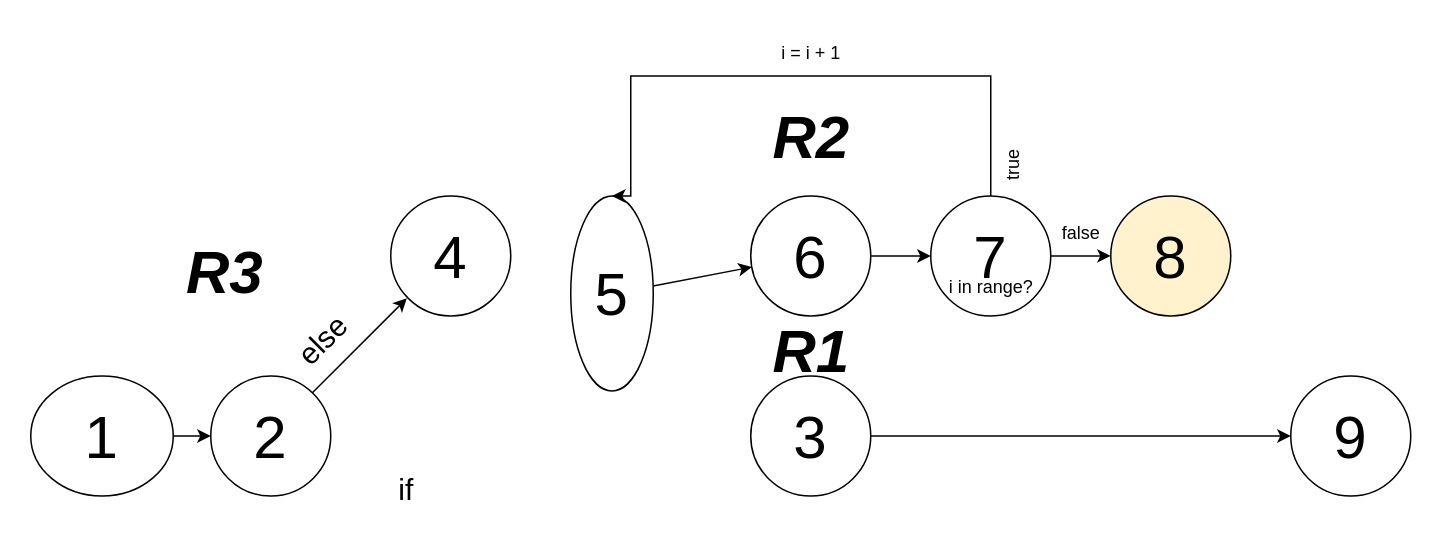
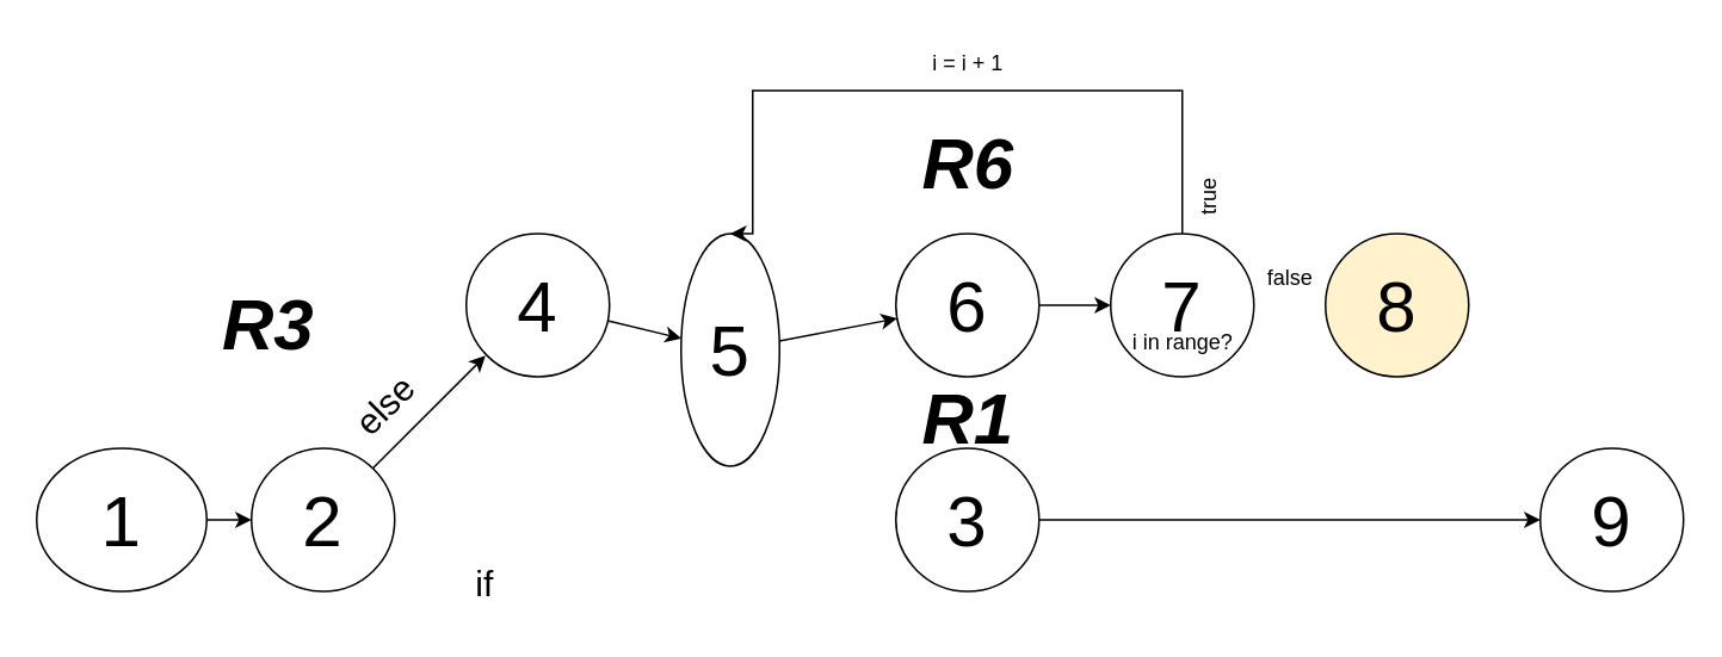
  <mxCell id="0" />
  <mxCell id="1" parent="0" />
  <mxCell id="2" value="" style="edgeStyle=orthogonalEdgeStyle;rounded=0;orthogonalLoop=1;jettySize=auto;html=1;" parent="1" source="3" target="13" edge="1"><mxGeometry relative="1" as="geometry" /></mxCell>
  <mxCell id="3" value="&lt;font style=&quot;font-size: 40px;&quot;&gt;1&lt;/font&gt;" style="ellipse;whiteSpace=wrap;html=1;aspect=fixed;flipH=1;flipV=1;verticalAlign=middle;fontSize=20;spacing=2;rounded=0;" parent="1" vertex="1"><mxGeometry x="20" y="250" width="95" height="80" as="geometry" /></mxCell>
+ <mxCell id="4" value="" style="edgeStyle=none;rounded=0;orthogonalLoop=1;jettySize=auto;html=1;fontSize=20;" parent="1" source="5" target="7" edge="1"><mxGeometry relative="1" as="geometry" /></mxCell>
  <mxCell id="5" value="&lt;span style=&quot;font-size: 40px;&quot;&gt;4&lt;/span&gt;" style="ellipse;whiteSpace=wrap;html=1;aspect=fixed;flipH=1;flipV=1;verticalAlign=middle;fontSize=20;spacing=2;rounded=0;" parent="1" vertex="1"><mxGeometry x="260" y="129.95" width="80" height="80" as="geometry" /></mxCell>
  <mxCell id="6" value="" style="edgeStyle=none;rounded=0;orthogonalLoop=1;jettySize=auto;html=1;fontSize=20;" parent="1" source="7" target="11" edge="1"><mxGeometry relative="1" as="geometry" /></mxCell>
  <mxCell id="7" value="&lt;font style=&quot;font-size: 40px;&quot;&gt;5&lt;/font&gt;" style="ellipse;whiteSpace=wrap;html=1;aspect=fixed;flipH=1;flipV=1;verticalAlign=middle;fontSize=20;spacing=2;rounded=0;" parent="1" vertex="1"><mxGeometry x="380" y="129.95" width="55" height="130" as="geometry" /></mxCell>
  <mxCell id="8" style="edgeStyle=orthogonalEdgeStyle;curved=1;orthogonalLoop=1;jettySize=auto;html=1;exitX=0.5;exitY=1;exitDx=0;exitDy=0;fontSize=20;" parent="1" source="11" edge="1"><mxGeometry relative="1" as="geometry"><mxPoint x="540" y="199.95" as="targetPoint" /></mxGeometry></mxCell>
  <mxCell id="9" style="edgeStyle=orthogonalEdgeStyle;curved=1;orthogonalLoop=1;jettySize=auto;html=1;exitX=0.5;exitY=1;exitDx=0;exitDy=0;fontSize=20;" parent="1" source="11" edge="1"><mxGeometry relative="1" as="geometry"><mxPoint x="540" y="199.95" as="targetPoint" /></mxGeometry></mxCell>
  <mxCell id="10" value="" style="edgeStyle=none;rounded=0;orthogonalLoop=1;jettySize=auto;html=1;" parent="1" source="11" target="25" edge="1"><mxGeometry relative="1" as="geometry" /></mxCell>
  <mxCell id="11" value="&lt;font style=&quot;font-size: 40px;&quot;&gt;6&lt;/font&gt;" style="ellipse;whiteSpace=wrap;html=1;aspect=fixed;flipH=1;flipV=1;verticalAlign=middle;fontSize=20;spacing=2;rounded=0;" parent="1" vertex="1"><mxGeometry x="500" y="129.95" width="80" height="80" as="geometry" /></mxCell>
  <mxCell id="12" style="edgeStyle=none;rounded=1;orthogonalLoop=1;jettySize=auto;html=1;exitX=1;exitY=0;exitDx=0;exitDy=0;entryX=0;entryY=1;entryDx=0;entryDy=0;" parent="1" edge="1"><mxGeometry relative="1" as="geometry"><mxPoint x="207.284" y="261.716" as="sourcePoint" /><mxPoint x="270.716" y="198.234" as="targetPoint" /></mxGeometry></mxCell>
  <mxCell id="13" value="&lt;font style=&quot;font-size: 40px;&quot;&gt;2&lt;/font&gt;" style="ellipse;whiteSpace=wrap;html=1;aspect=fixed;flipH=1;flipV=1;verticalAlign=middle;fontSize=20;spacing=2;rounded=0;" parent="1" vertex="1"><mxGeometry x="140" y="250" width="80" height="80" as="geometry" /></mxCell>
  <mxCell id="14" style="edgeStyle=none;rounded=1;orthogonalLoop=1;jettySize=auto;html=1;entryX=0;entryY=0.5;entryDx=0;entryDy=0;" parent="1" source="15" target="16" edge="1"><mxGeometry relative="1" as="geometry" /></mxCell>
  <mxCell id="15" value="&lt;font style=&quot;font-size: 40px;&quot;&gt;3&lt;/font&gt;" style="ellipse;whiteSpace=wrap;html=1;aspect=fixed;flipH=1;flipV=1;verticalAlign=middle;fontSize=20;spacing=2;rounded=0;" parent="1" vertex="1"><mxGeometry x="500" y="250" width="80" height="80" as="geometry" /></mxCell>
  <mxCell id="16" value="&lt;font style=&quot;font-size: 40px;&quot;&gt;9&lt;/font&gt;" style="ellipse;whiteSpace=wrap;html=1;aspect=fixed;flipH=1;flipV=1;verticalAlign=middle;fontSize=20;spacing=2;rounded=0;" parent="1" vertex="1"><mxGeometry x="860" y="250" width="80" height="80" as="geometry" /></mxCell>
  <mxCell id="17" value="&lt;font style=&quot;font-size: 40px;&quot;&gt;8&lt;/font&gt;" style="ellipse;whiteSpace=wrap;html=1;aspect=fixed;flipH=1;flipV=1;verticalAlign=middle;fontSize=20;spacing=2;rounded=0;fillColor=#fff2cc;" parent="1" vertex="1"><mxGeometry x="740" y="129.95" width="80" height="80" as="geometry" /></mxCell>
  <mxCell id="18" value="if" style="text;html=1;align=center;verticalAlign=middle;resizable=0;points=[];autosize=1;strokeColor=none;fillColor=none;fontSize=20;" parent="1" vertex="1"><mxGeometry x="255" y="305" width="30" height="40" as="geometry" /></mxCell>
  <mxCell id="19" value="else" style="text;html=1;align=center;verticalAlign=middle;resizable=0;points=[];autosize=1;strokeColor=none;fillColor=none;fontSize=20;rotation=-45;" parent="1" vertex="1"><mxGeometry x="184" y="206" width="60" height="40" as="geometry" /></mxCell>
  <mxCell id="20" value="&lt;b&gt;&lt;i&gt;&lt;font style=&quot;font-size: 40px;&quot;&gt;R1&lt;/font&gt;&lt;/i&gt;&lt;/b&gt;" style="text;html=1;align=center;verticalAlign=middle;resizable=0;points=[];autosize=1;strokeColor=none;fillColor=none;fontSize=20;" parent="1" vertex="1"><mxGeometry x="505" y="203" width="70" height="60" as="geometry" /></mxCell>
- <mxCell id="21" value="&lt;b&gt;&lt;i&gt;&lt;font style=&quot;font-size: 40px;&quot;&gt;R2&lt;/font&gt;&lt;/i&gt;&lt;/b&gt;" style="text;html=1;align=center;verticalAlign=middle;resizable=0;points=[];autosize=1;strokeColor=none;fillColor=none;fontSize=20;" parent="1" vertex="1"><mxGeometry x="505" y="60" width="70" height="60" as="geometry" /></mxCell>
+ <mxCell id="21" value="&lt;b&gt;&lt;i&gt;&lt;font style=&quot;font-size: 40px;&quot;&gt;R6&lt;/font&gt;&lt;/i&gt;&lt;/b&gt;" style="text;html=1;align=center;verticalAlign=middle;resizable=0;points=[];autosize=1;strokeColor=none;fillColor=none;fontSize=20;" parent="1" vertex="1"><mxGeometry x="505" y="60" width="70" height="60" as="geometry" /></mxCell>
  <mxCell id="22" value="&lt;b&gt;&lt;i&gt;&lt;font style=&quot;font-size: 40px;&quot;&gt;R3&lt;/font&gt;&lt;/i&gt;&lt;/b&gt;" style="text;html=1;align=center;verticalAlign=middle;resizable=0;points=[];autosize=1;strokeColor=none;fillColor=none;fontSize=20;" parent="1" vertex="1"><mxGeometry x="114" y="150" width="70" height="60" as="geometry" /></mxCell>
- <mxCell id="23" value="" style="edgeStyle=none;rounded=0;orthogonalLoop=1;jettySize=auto;html=1;" parent="1" source="25" target="17" edge="1"><mxGeometry relative="1" as="geometry" /></mxCell>
  <mxCell id="24" style="edgeStyle=orthogonalEdgeStyle;rounded=0;orthogonalLoop=1;jettySize=auto;html=1;exitX=0.5;exitY=0;exitDx=0;exitDy=0;entryX=0.5;entryY=0;entryDx=0;entryDy=0;" parent="1" source="25" target="7" edge="1"><mxGeometry relative="1" as="geometry"><Array as="points"><mxPoint x="660" y="50" /><mxPoint x="420" y="50" /></Array></mxGeometry></mxCell>
  <mxCell id="25" value="&lt;font style=&quot;font-size: 40px;&quot;&gt;7&lt;/font&gt;" style="ellipse;whiteSpace=wrap;html=1;aspect=fixed;flipH=1;flipV=1;verticalAlign=middle;fontSize=20;spacing=2;rounded=0;" parent="1" vertex="1"><mxGeometry x="620" y="130" width="80" height="80" as="geometry" /></mxCell>
  <mxCell id="26" value="i = i + 1" style="text;html=1;align=center;verticalAlign=middle;resizable=0;points=[];autosize=1;strokeColor=none;fillColor=none;" vertex="1" parent="1"><mxGeometry x="510" y="20" width="60" height="30" as="geometry" /></mxCell>
  <mxCell id="27" value="true" style="text;html=1;align=center;verticalAlign=middle;resizable=0;points=[];autosize=1;strokeColor=none;fillColor=none;rotation=-90;" vertex="1" parent="1"><mxGeometry x="655" y="95" width="40" height="30" as="geometry" /></mxCell>
  <mxCell id="28" value="false" style="text;html=1;align=center;verticalAlign=middle;resizable=0;points=[];autosize=1;strokeColor=none;fillColor=none;rotation=0;" vertex="1" parent="1"><mxGeometry x="695" y="140" width="50" height="30" as="geometry" /></mxCell>
  <mxCell id="29" value="i in range?" style="text;html=1;align=center;verticalAlign=middle;resizable=0;points=[];autosize=1;strokeColor=none;fillColor=none;" vertex="1" parent="1"><mxGeometry x="620" y="176" width="80" height="30" as="geometry" /></mxCell>
